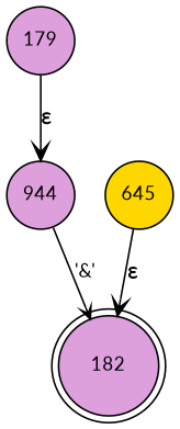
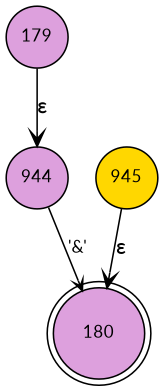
  digraph {
    fontname=Lato
    rankdir=TB
    node [fillcolor=plum fixedsize=true fontname=Lato fontsize=11 shape=circle style=filled peripheries=1]
    edge [arrowhead=vee fontname=Lato]
-   n1 [label=182 shape=doublecircle width=.6 peripheries=""]
+   n1 [label=180 shape=doublecircle width=.6 peripheries=""]
    n2 [label=944 width=.55]
-   n3 [fillcolor=gold label=645 width=.55]
+   n3 [fillcolor=gold label=945 width=.55]
    n4 [label=179 width=.55]
    n2 -> n1 [arrowsize=.7 fontsize=11 label="'&'"]
    n3 -> n1 [label="&epsilon;"]
    n4 -> n2 [label="&epsilon;"]
  }
